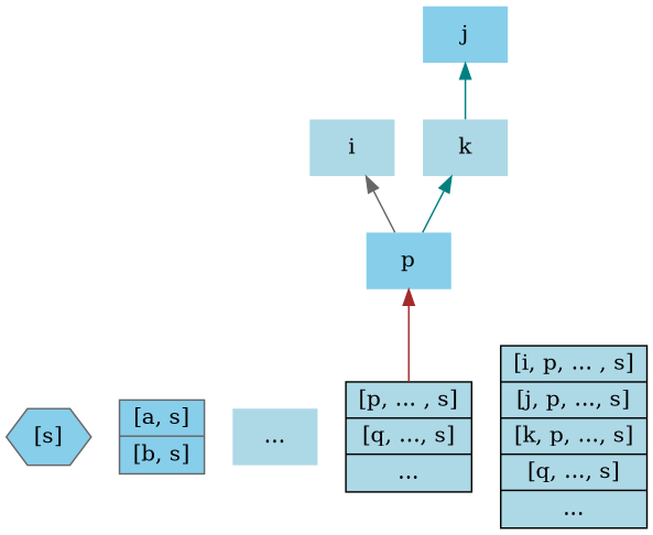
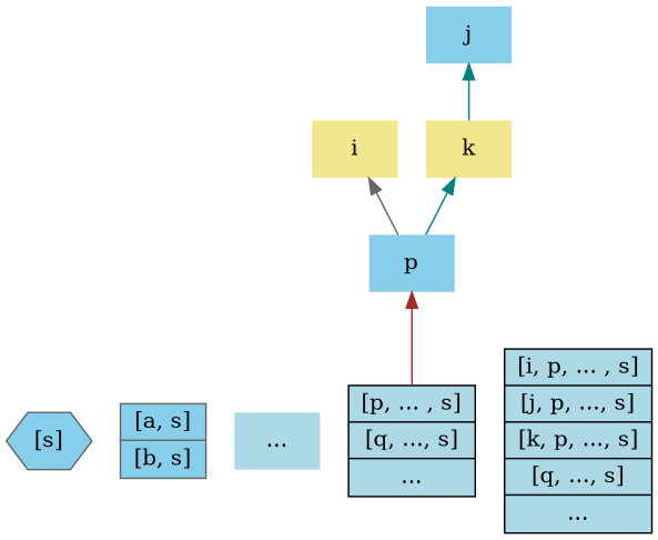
  digraph {
    node [color=gray40 fillcolor=skyblue shape=plaintext style=filled]
    edge [color=teal dir=back]
    n1 [label="[s]" shape=hexagon]
    n2 [label="{[a, s] | [b, s]}" shape=record]
    n3 [fillcolor=lightblue label="..."]
    n4 [color=black fillcolor=lightblue label="{[p, ... , s] | [q, ..., s] | ... }" shape=record]
    n5 [color=black fillcolor=lightblue label="{[i, p, ... , s] | [j, p, ..., s] | [k, p, ..., s] | [q, ..., s] | ... }" shape=record]
-   i [color=black fillcolor=lightblue]
+   i [color=black fillcolor=khaki]
    p [color=black]
-   k [fillcolor=lightblue]
+   k [fillcolor=khaki]
    j
    subgraph sub_1 {
      rank=same
      n1
      n2
      n3
      n4
      n5
    }
    i -> p [color=gray40]
    p -> n4 [color=brown]
    k -> p
    j -> k
  }
